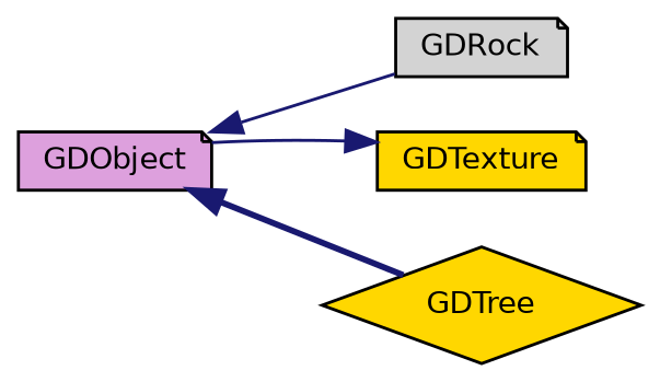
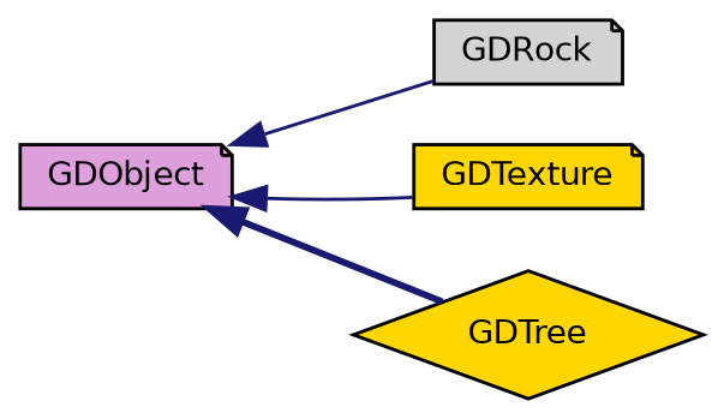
  digraph {
    rankdir=LR
    node [color=black fillcolor=gold fontname=Helvetica fontsize=10 shape=note style=filled]
    edge [color=midnightblue dir=back fontname=Helvetica fontsize=10 labelfontname=Helvetica labelfontsize=10 style=solid]
    n1 [fillcolor=plum height=0.2 label=GDObject width=0.4]
    n2 [fillcolor=lightgrey height=0.2 label=GDRock width=0.4]
    n3 [height=0.2 label=GDTexture width=0.4]
    n4 [height=0.2 label=GDTree shape=diamond width=0.4]
    n1 -> n2
-   n3 -> n1
+   n1 -> n3
    n1 -> n4 [style=bold]
  }
